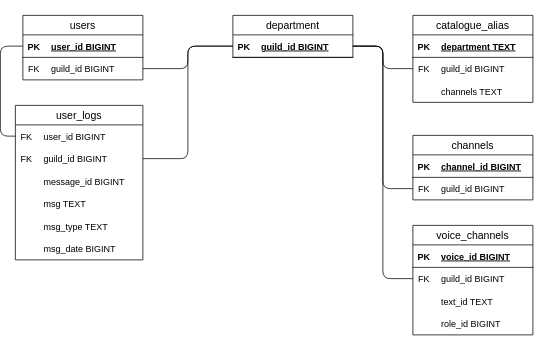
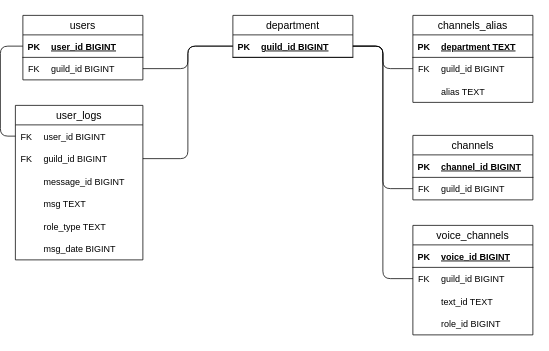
  <mxCell id="0" />
  <mxCell id="1" parent="0" />
  <mxCell id="2" value="department" style="swimlane;fontStyle=0;childLayout=stackLayout;horizontal=1;startSize=26;horizontalStack=0;resizeParent=1;resizeParentMax=0;resizeLast=0;collapsible=1;marginBottom=0;align=center;fontSize=14;" vertex="1" parent="1"><mxGeometry x="310" y="20" width="160" height="56" as="geometry" /></mxCell>
  <mxCell id="3" value="" style="shape=table;startSize=0;container=1;collapsible=1;childLayout=tableLayout;fixedRows=1;rowLines=0;fontStyle=0;align=center;resizeLast=1;strokeColor=none;fillColor=none;collapsible=0;" vertex="1" parent="2"><mxGeometry y="26" width="160" height="30" as="geometry" /></mxCell>
  <mxCell id="4" value="" style="shape=tableRow;horizontal=0;startSize=0;swimlaneHead=0;swimlaneBody=0;fillColor=none;collapsible=0;dropTarget=0;points=[[0,0.5],[1,0.5]];portConstraint=eastwest;top=0;left=0;right=0;bottom=1;" vertex="1" parent="3"><mxGeometry width="160" height="30" as="geometry" /></mxCell>
  <mxCell id="5" value="PK" style="shape=partialRectangle;connectable=0;fillColor=none;top=0;left=0;bottom=0;right=0;fontStyle=1;overflow=hidden;" vertex="1" parent="4"><mxGeometry width="30" height="30" as="geometry"><mxRectangle width="30" height="30" as="alternateBounds" /></mxGeometry></mxCell>
  <mxCell id="6" value="guild_id BIGINT" style="shape=partialRectangle;connectable=0;fillColor=none;top=0;left=0;bottom=0;right=0;align=left;spacingLeft=6;fontStyle=5;overflow=hidden;" vertex="1" parent="4"><mxGeometry x="30" width="130" height="30" as="geometry"><mxRectangle width="130" height="30" as="alternateBounds" /></mxGeometry></mxCell>
  <mxCell id="7" value="users" style="swimlane;fontStyle=0;childLayout=stackLayout;horizontal=1;startSize=26;horizontalStack=0;resizeParent=1;resizeParentMax=0;resizeLast=0;collapsible=1;marginBottom=0;align=center;fontSize=14;" vertex="1" parent="1"><mxGeometry x="30" y="20" width="160" height="86" as="geometry" /></mxCell>
  <mxCell id="8" value="" style="shape=table;startSize=0;container=1;collapsible=1;childLayout=tableLayout;fixedRows=1;rowLines=0;fontStyle=0;align=center;resizeLast=1;strokeColor=none;fillColor=none;collapsible=0;" vertex="1" parent="7"><mxGeometry y="26" width="160" height="60" as="geometry" /></mxCell>
  <mxCell id="9" value="" style="shape=tableRow;horizontal=0;startSize=0;swimlaneHead=0;swimlaneBody=0;fillColor=none;collapsible=0;dropTarget=0;points=[[0,0.5],[1,0.5]];portConstraint=eastwest;top=0;left=0;right=0;bottom=1;" vertex="1" parent="8"><mxGeometry width="160" height="30" as="geometry" /></mxCell>
  <mxCell id="10" value="PK" style="shape=partialRectangle;connectable=0;fillColor=none;top=0;left=0;bottom=0;right=0;fontStyle=1;overflow=hidden;" vertex="1" parent="9"><mxGeometry width="30" height="30" as="geometry"><mxRectangle width="30" height="30" as="alternateBounds" /></mxGeometry></mxCell>
  <mxCell id="11" value="user_id BIGINT" style="shape=partialRectangle;connectable=0;fillColor=none;top=0;left=0;bottom=0;right=0;align=left;spacingLeft=6;fontStyle=5;overflow=hidden;" vertex="1" parent="9"><mxGeometry x="30" width="130" height="30" as="geometry"><mxRectangle width="130" height="30" as="alternateBounds" /></mxGeometry></mxCell>
  <mxCell id="12" value="" style="shape=tableRow;horizontal=0;startSize=0;swimlaneHead=0;swimlaneBody=0;fillColor=none;collapsible=0;dropTarget=0;points=[[0,0.5],[1,0.5]];portConstraint=eastwest;top=0;left=0;right=0;bottom=0;" vertex="1" parent="8"><mxGeometry y="30" width="160" height="30" as="geometry" /></mxCell>
  <mxCell id="13" value="FK" style="shape=partialRectangle;connectable=0;fillColor=none;top=0;left=0;bottom=0;right=0;fontStyle=0;overflow=hidden;" vertex="1" parent="12"><mxGeometry width="30" height="30" as="geometry"><mxRectangle width="30" height="30" as="alternateBounds" /></mxGeometry></mxCell>
  <mxCell id="14" value="guild_id BIGINT" style="shape=partialRectangle;connectable=0;fillColor=none;top=0;left=0;bottom=0;right=0;align=left;spacingLeft=6;fontStyle=0;overflow=hidden;" vertex="1" parent="12"><mxGeometry x="30" width="130" height="30" as="geometry"><mxRectangle width="130" height="30" as="alternateBounds" /></mxGeometry></mxCell>
  <mxCell id="15" value="user_logs" style="swimlane;fontStyle=0;childLayout=stackLayout;horizontal=1;startSize=26;horizontalStack=0;resizeParent=1;resizeParentMax=0;resizeLast=0;collapsible=1;marginBottom=0;align=center;fontSize=14;" vertex="1" parent="1"><mxGeometry x="20" y="140" width="170" height="206" as="geometry" /></mxCell>
  <mxCell id="16" value="" style="shape=table;startSize=0;container=1;collapsible=1;childLayout=tableLayout;fixedRows=1;rowLines=0;fontStyle=0;align=center;resizeLast=1;strokeColor=none;fillColor=none;collapsible=0;" vertex="1" parent="15"><mxGeometry y="26" width="170" height="180" as="geometry" /></mxCell>
  <mxCell id="17" value="" style="shape=tableRow;horizontal=0;startSize=0;swimlaneHead=0;swimlaneBody=0;fillColor=none;collapsible=0;dropTarget=0;points=[[0,0.5],[1,0.5]];portConstraint=eastwest;top=0;left=0;right=0;bottom=0;" vertex="1" parent="16"><mxGeometry width="170" height="30" as="geometry" /></mxCell>
  <mxCell id="18" value="FK" style="shape=partialRectangle;connectable=0;fillColor=none;top=0;left=0;bottom=0;right=0;fontStyle=0;overflow=hidden;" vertex="1" parent="17"><mxGeometry width="30" height="30" as="geometry"><mxRectangle width="30" height="30" as="alternateBounds" /></mxGeometry></mxCell>
  <mxCell id="19" value="user_id BIGINT" style="shape=partialRectangle;connectable=0;fillColor=none;top=0;left=0;bottom=0;right=0;align=left;spacingLeft=6;fontStyle=0;overflow=hidden;" vertex="1" parent="17"><mxGeometry x="30" width="140" height="30" as="geometry"><mxRectangle width="140" height="30" as="alternateBounds" /></mxGeometry></mxCell>
  <mxCell id="20" value="" style="shape=tableRow;horizontal=0;startSize=0;swimlaneHead=0;swimlaneBody=0;fillColor=none;collapsible=0;dropTarget=0;points=[[0,0.5],[1,0.5]];portConstraint=eastwest;top=0;left=0;right=0;bottom=0;" vertex="1" parent="16"><mxGeometry y="30" width="170" height="30" as="geometry" /></mxCell>
  <mxCell id="21" value="FK" style="shape=partialRectangle;connectable=0;fillColor=none;top=0;left=0;bottom=0;right=0;fontStyle=0;overflow=hidden;" vertex="1" parent="20"><mxGeometry width="30" height="30" as="geometry"><mxRectangle width="30" height="30" as="alternateBounds" /></mxGeometry></mxCell>
  <mxCell id="22" value="guild_id BIGINT" style="shape=partialRectangle;connectable=0;fillColor=none;top=0;left=0;bottom=0;right=0;align=left;spacingLeft=6;fontStyle=0;overflow=hidden;" vertex="1" parent="20"><mxGeometry x="30" width="140" height="30" as="geometry"><mxRectangle width="140" height="30" as="alternateBounds" /></mxGeometry></mxCell>
  <mxCell id="23" value="" style="shape=tableRow;horizontal=0;startSize=0;swimlaneHead=0;swimlaneBody=0;fillColor=none;collapsible=0;dropTarget=0;points=[[0,0.5],[1,0.5]];portConstraint=eastwest;top=0;left=0;right=0;bottom=0;" vertex="1" parent="16"><mxGeometry y="60" width="170" height="30" as="geometry" /></mxCell>
  <mxCell id="24" value="" style="shape=partialRectangle;connectable=0;fillColor=none;top=0;left=0;bottom=0;right=0;editable=1;overflow=hidden;" vertex="1" parent="23"><mxGeometry width="30" height="30" as="geometry"><mxRectangle width="30" height="30" as="alternateBounds" /></mxGeometry></mxCell>
  <mxCell id="25" value="message_id BIGINT" style="shape=partialRectangle;connectable=0;fillColor=none;top=0;left=0;bottom=0;right=0;align=left;spacingLeft=6;overflow=hidden;" vertex="1" parent="23"><mxGeometry x="30" width="140" height="30" as="geometry"><mxRectangle width="140" height="30" as="alternateBounds" /></mxGeometry></mxCell>
  <mxCell id="26" value="" style="shape=tableRow;horizontal=0;startSize=0;swimlaneHead=0;swimlaneBody=0;fillColor=none;collapsible=0;dropTarget=0;points=[[0,0.5],[1,0.5]];portConstraint=eastwest;top=0;left=0;right=0;bottom=0;" vertex="1" parent="16"><mxGeometry y="90" width="170" height="30" as="geometry" /></mxCell>
  <mxCell id="27" value="" style="shape=partialRectangle;connectable=0;fillColor=none;top=0;left=0;bottom=0;right=0;editable=1;overflow=hidden;" vertex="1" parent="26"><mxGeometry width="30" height="30" as="geometry"><mxRectangle width="30" height="30" as="alternateBounds" /></mxGeometry></mxCell>
  <mxCell id="28" value="msg TEXT" style="shape=partialRectangle;connectable=0;fillColor=none;top=0;left=0;bottom=0;right=0;align=left;spacingLeft=6;overflow=hidden;" vertex="1" parent="26"><mxGeometry x="30" width="140" height="30" as="geometry"><mxRectangle width="140" height="30" as="alternateBounds" /></mxGeometry></mxCell>
  <mxCell id="29" value="" style="shape=tableRow;horizontal=0;startSize=0;swimlaneHead=0;swimlaneBody=0;fillColor=none;collapsible=0;dropTarget=0;points=[[0,0.5],[1,0.5]];portConstraint=eastwest;top=0;left=0;right=0;bottom=0;" vertex="1" parent="16"><mxGeometry y="120" width="170" height="30" as="geometry" /></mxCell>
  <mxCell id="30" value="" style="shape=partialRectangle;connectable=0;fillColor=none;top=0;left=0;bottom=0;right=0;editable=1;overflow=hidden;" vertex="1" parent="29"><mxGeometry width="30" height="30" as="geometry"><mxRectangle width="30" height="30" as="alternateBounds" /></mxGeometry></mxCell>
- <mxCell id="31" value="msg_type TEXT" style="shape=partialRectangle;connectable=0;fillColor=none;top=0;left=0;bottom=0;right=0;align=left;spacingLeft=6;overflow=hidden;" vertex="1" parent="29"><mxGeometry x="30" width="140" height="30" as="geometry"><mxRectangle width="140" height="30" as="alternateBounds" /></mxGeometry></mxCell>
+ <mxCell id="31" value="role_type TEXT" style="shape=partialRectangle;connectable=0;fillColor=none;top=0;left=0;bottom=0;right=0;align=left;spacingLeft=6;overflow=hidden;" vertex="1" parent="29"><mxGeometry x="30" width="140" height="30" as="geometry"><mxRectangle width="140" height="30" as="alternateBounds" /></mxGeometry></mxCell>
  <mxCell id="32" value="" style="shape=tableRow;horizontal=0;startSize=0;swimlaneHead=0;swimlaneBody=0;fillColor=none;collapsible=0;dropTarget=0;points=[[0,0.5],[1,0.5]];portConstraint=eastwest;top=0;left=0;right=0;bottom=0;" vertex="1" parent="16"><mxGeometry y="150" width="170" height="30" as="geometry" /></mxCell>
  <mxCell id="33" value="" style="shape=partialRectangle;connectable=0;fillColor=none;top=0;left=0;bottom=0;right=0;editable=1;overflow=hidden;" vertex="1" parent="32"><mxGeometry width="30" height="30" as="geometry"><mxRectangle width="30" height="30" as="alternateBounds" /></mxGeometry></mxCell>
  <mxCell id="34" value="msg_date BIGINT" style="shape=partialRectangle;connectable=0;fillColor=none;top=0;left=0;bottom=0;right=0;align=left;spacingLeft=6;overflow=hidden;" vertex="1" parent="32"><mxGeometry x="30" width="140" height="30" as="geometry"><mxRectangle width="140" height="30" as="alternateBounds" /></mxGeometry></mxCell>
- <mxCell id="35" value="catalogue_alias" style="swimlane;fontStyle=0;childLayout=stackLayout;horizontal=1;startSize=26;horizontalStack=0;resizeParent=1;resizeParentMax=0;resizeLast=0;collapsible=1;marginBottom=0;align=center;fontSize=14;" vertex="1" parent="1"><mxGeometry x="550" y="20" width="160" height="116" as="geometry" /></mxCell>
+ <mxCell id="35" value="channels_alias" style="swimlane;fontStyle=0;childLayout=stackLayout;horizontal=1;startSize=26;horizontalStack=0;resizeParent=1;resizeParentMax=0;resizeLast=0;collapsible=1;marginBottom=0;align=center;fontSize=14;" vertex="1" parent="1"><mxGeometry x="550" y="20" width="160" height="116" as="geometry" /></mxCell>
  <mxCell id="36" value="" style="shape=table;startSize=0;container=1;collapsible=1;childLayout=tableLayout;fixedRows=1;rowLines=0;fontStyle=0;align=center;resizeLast=1;strokeColor=none;fillColor=none;collapsible=0;" vertex="1" parent="35"><mxGeometry y="26" width="160" height="90" as="geometry" /></mxCell>
  <mxCell id="37" value="" style="shape=tableRow;horizontal=0;startSize=0;swimlaneHead=0;swimlaneBody=0;fillColor=none;collapsible=0;dropTarget=0;points=[[0,0.5],[1,0.5]];portConstraint=eastwest;top=0;left=0;right=0;bottom=1;" vertex="1" parent="36"><mxGeometry width="160" height="30" as="geometry" /></mxCell>
  <mxCell id="38" value="PK" style="shape=partialRectangle;connectable=0;fillColor=none;top=0;left=0;bottom=0;right=0;fontStyle=1;overflow=hidden;" vertex="1" parent="37"><mxGeometry width="30" height="30" as="geometry"><mxRectangle width="30" height="30" as="alternateBounds" /></mxGeometry></mxCell>
  <mxCell id="39" value="department TEXT" style="shape=partialRectangle;connectable=0;fillColor=none;top=0;left=0;bottom=0;right=0;align=left;spacingLeft=6;fontStyle=5;overflow=hidden;" vertex="1" parent="37"><mxGeometry x="30" width="130" height="30" as="geometry"><mxRectangle width="130" height="30" as="alternateBounds" /></mxGeometry></mxCell>
  <mxCell id="40" value="" style="shape=tableRow;horizontal=0;startSize=0;swimlaneHead=0;swimlaneBody=0;fillColor=none;collapsible=0;dropTarget=0;points=[[0,0.5],[1,0.5]];portConstraint=eastwest;top=0;left=0;right=0;bottom=0;" vertex="1" parent="36"><mxGeometry y="30" width="160" height="30" as="geometry" /></mxCell>
  <mxCell id="41" value="FK" style="shape=partialRectangle;connectable=0;fillColor=none;top=0;left=0;bottom=0;right=0;fontStyle=0;overflow=hidden;" vertex="1" parent="40"><mxGeometry width="30" height="30" as="geometry"><mxRectangle width="30" height="30" as="alternateBounds" /></mxGeometry></mxCell>
  <mxCell id="42" value="guild_id BIGINT" style="shape=partialRectangle;connectable=0;fillColor=none;top=0;left=0;bottom=0;right=0;align=left;spacingLeft=6;fontStyle=0;overflow=hidden;" vertex="1" parent="40"><mxGeometry x="30" width="130" height="30" as="geometry"><mxRectangle width="130" height="30" as="alternateBounds" /></mxGeometry></mxCell>
  <mxCell id="43" value="" style="shape=tableRow;horizontal=0;startSize=0;swimlaneHead=0;swimlaneBody=0;fillColor=none;collapsible=0;dropTarget=0;points=[[0,0.5],[1,0.5]];portConstraint=eastwest;top=0;left=0;right=0;bottom=0;" vertex="1" parent="36"><mxGeometry y="60" width="160" height="30" as="geometry" /></mxCell>
  <mxCell id="44" value="" style="shape=partialRectangle;connectable=0;fillColor=none;top=0;left=0;bottom=0;right=0;editable=1;overflow=hidden;" vertex="1" parent="43"><mxGeometry width="30" height="30" as="geometry"><mxRectangle width="30" height="30" as="alternateBounds" /></mxGeometry></mxCell>
- <mxCell id="45" value="channels TEXT" style="shape=partialRectangle;connectable=0;fillColor=none;top=0;left=0;bottom=0;right=0;align=left;spacingLeft=6;overflow=hidden;" vertex="1" parent="43"><mxGeometry x="30" width="130" height="30" as="geometry"><mxRectangle width="130" height="30" as="alternateBounds" /></mxGeometry></mxCell>
+ <mxCell id="45" value="alias TEXT" style="shape=partialRectangle;connectable=0;fillColor=none;top=0;left=0;bottom=0;right=0;align=left;spacingLeft=6;overflow=hidden;" vertex="1" parent="43"><mxGeometry x="30" width="130" height="30" as="geometry"><mxRectangle width="130" height="30" as="alternateBounds" /></mxGeometry></mxCell>
  <mxCell id="46" value="channels" style="swimlane;fontStyle=0;childLayout=stackLayout;horizontal=1;startSize=26;horizontalStack=0;resizeParent=1;resizeParentMax=0;resizeLast=0;collapsible=1;marginBottom=0;align=center;fontSize=14;" vertex="1" parent="1"><mxGeometry x="550" y="180" width="160" height="86" as="geometry" /></mxCell>
  <mxCell id="47" value="" style="shape=table;startSize=0;container=1;collapsible=1;childLayout=tableLayout;fixedRows=1;rowLines=0;fontStyle=0;align=center;resizeLast=1;strokeColor=none;fillColor=none;collapsible=0;" vertex="1" parent="46"><mxGeometry y="26" width="160" height="60" as="geometry" /></mxCell>
  <mxCell id="48" value="" style="shape=tableRow;horizontal=0;startSize=0;swimlaneHead=0;swimlaneBody=0;fillColor=none;collapsible=0;dropTarget=0;points=[[0,0.5],[1,0.5]];portConstraint=eastwest;top=0;left=0;right=0;bottom=1;" vertex="1" parent="47"><mxGeometry width="160" height="30" as="geometry" /></mxCell>
  <mxCell id="49" value="PK" style="shape=partialRectangle;connectable=0;fillColor=none;top=0;left=0;bottom=0;right=0;fontStyle=1;overflow=hidden;" vertex="1" parent="48"><mxGeometry width="30" height="30" as="geometry"><mxRectangle width="30" height="30" as="alternateBounds" /></mxGeometry></mxCell>
  <mxCell id="50" value="channel_id BIGINT" style="shape=partialRectangle;connectable=0;fillColor=none;top=0;left=0;bottom=0;right=0;align=left;spacingLeft=6;fontStyle=5;overflow=hidden;" vertex="1" parent="48"><mxGeometry x="30" width="130" height="30" as="geometry"><mxRectangle width="130" height="30" as="alternateBounds" /></mxGeometry></mxCell>
  <mxCell id="51" value="" style="shape=tableRow;horizontal=0;startSize=0;swimlaneHead=0;swimlaneBody=0;fillColor=none;collapsible=0;dropTarget=0;points=[[0,0.5],[1,0.5]];portConstraint=eastwest;top=0;left=0;right=0;bottom=0;" vertex="1" parent="47"><mxGeometry y="30" width="160" height="30" as="geometry" /></mxCell>
  <mxCell id="52" value="FK" style="shape=partialRectangle;connectable=0;fillColor=none;top=0;left=0;bottom=0;right=0;fontStyle=0;overflow=hidden;" vertex="1" parent="51"><mxGeometry width="30" height="30" as="geometry"><mxRectangle width="30" height="30" as="alternateBounds" /></mxGeometry></mxCell>
  <mxCell id="53" value="guild_id BIGINT" style="shape=partialRectangle;connectable=0;fillColor=none;top=0;left=0;bottom=0;right=0;align=left;spacingLeft=6;fontStyle=0;overflow=hidden;" vertex="1" parent="51"><mxGeometry x="30" width="130" height="30" as="geometry"><mxRectangle width="130" height="30" as="alternateBounds" /></mxGeometry></mxCell>
  <mxCell id="54" value="voice_channels" style="swimlane;fontStyle=0;childLayout=stackLayout;horizontal=1;startSize=26;horizontalStack=0;resizeParent=1;resizeParentMax=0;resizeLast=0;collapsible=1;marginBottom=0;align=center;fontSize=14;" vertex="1" parent="1"><mxGeometry x="550" y="300" width="160" height="146" as="geometry" /></mxCell>
  <mxCell id="55" value="" style="shape=table;startSize=0;container=1;collapsible=1;childLayout=tableLayout;fixedRows=1;rowLines=0;fontStyle=0;align=center;resizeLast=1;strokeColor=none;fillColor=none;collapsible=0;" vertex="1" parent="54"><mxGeometry y="26" width="160" height="120" as="geometry" /></mxCell>
  <mxCell id="56" value="" style="shape=tableRow;horizontal=0;startSize=0;swimlaneHead=0;swimlaneBody=0;fillColor=none;collapsible=0;dropTarget=0;points=[[0,0.5],[1,0.5]];portConstraint=eastwest;top=0;left=0;right=0;bottom=1;" vertex="1" parent="55"><mxGeometry width="160" height="30" as="geometry" /></mxCell>
  <mxCell id="57" value="PK" style="shape=partialRectangle;connectable=0;fillColor=none;top=0;left=0;bottom=0;right=0;fontStyle=1;overflow=hidden;" vertex="1" parent="56"><mxGeometry width="30" height="30" as="geometry"><mxRectangle width="30" height="30" as="alternateBounds" /></mxGeometry></mxCell>
  <mxCell id="58" value="voice_id BIGINT" style="shape=partialRectangle;connectable=0;fillColor=none;top=0;left=0;bottom=0;right=0;align=left;spacingLeft=6;fontStyle=5;overflow=hidden;" vertex="1" parent="56"><mxGeometry x="30" width="130" height="30" as="geometry"><mxRectangle width="130" height="30" as="alternateBounds" /></mxGeometry></mxCell>
  <mxCell id="59" value="" style="shape=tableRow;horizontal=0;startSize=0;swimlaneHead=0;swimlaneBody=0;fillColor=none;collapsible=0;dropTarget=0;points=[[0,0.5],[1,0.5]];portConstraint=eastwest;top=0;left=0;right=0;bottom=0;" vertex="1" parent="55"><mxGeometry y="30" width="160" height="30" as="geometry" /></mxCell>
  <mxCell id="60" value="FK" style="shape=partialRectangle;connectable=0;fillColor=none;top=0;left=0;bottom=0;right=0;fontStyle=0;overflow=hidden;" vertex="1" parent="59"><mxGeometry width="30" height="30" as="geometry"><mxRectangle width="30" height="30" as="alternateBounds" /></mxGeometry></mxCell>
  <mxCell id="61" value="guild_id BIGINT" style="shape=partialRectangle;connectable=0;fillColor=none;top=0;left=0;bottom=0;right=0;align=left;spacingLeft=6;fontStyle=0;overflow=hidden;" vertex="1" parent="59"><mxGeometry x="30" width="130" height="30" as="geometry"><mxRectangle width="130" height="30" as="alternateBounds" /></mxGeometry></mxCell>
  <mxCell id="62" value="" style="shape=tableRow;horizontal=0;startSize=0;swimlaneHead=0;swimlaneBody=0;fillColor=none;collapsible=0;dropTarget=0;points=[[0,0.5],[1,0.5]];portConstraint=eastwest;top=0;left=0;right=0;bottom=0;" vertex="1" parent="55"><mxGeometry y="60" width="160" height="30" as="geometry" /></mxCell>
  <mxCell id="63" value="" style="shape=partialRectangle;connectable=0;fillColor=none;top=0;left=0;bottom=0;right=0;editable=1;overflow=hidden;" vertex="1" parent="62"><mxGeometry width="30" height="30" as="geometry"><mxRectangle width="30" height="30" as="alternateBounds" /></mxGeometry></mxCell>
  <mxCell id="64" value="text_id TEXT" style="shape=partialRectangle;connectable=0;fillColor=none;top=0;left=0;bottom=0;right=0;align=left;spacingLeft=6;overflow=hidden;" vertex="1" parent="62"><mxGeometry x="30" width="130" height="30" as="geometry"><mxRectangle width="130" height="30" as="alternateBounds" /></mxGeometry></mxCell>
  <mxCell id="65" value="" style="shape=tableRow;horizontal=0;startSize=0;swimlaneHead=0;swimlaneBody=0;fillColor=none;collapsible=0;dropTarget=0;points=[[0,0.5],[1,0.5]];portConstraint=eastwest;top=0;left=0;right=0;bottom=0;" vertex="1" parent="55"><mxGeometry y="90" width="160" height="30" as="geometry" /></mxCell>
  <mxCell id="66" value="" style="shape=partialRectangle;connectable=0;fillColor=none;top=0;left=0;bottom=0;right=0;editable=1;overflow=hidden;" vertex="1" parent="65"><mxGeometry width="30" height="30" as="geometry"><mxRectangle width="30" height="30" as="alternateBounds" /></mxGeometry></mxCell>
  <mxCell id="67" value="role_id BIGINT" style="shape=partialRectangle;connectable=0;fillColor=none;top=0;left=0;bottom=0;right=0;align=left;spacingLeft=6;overflow=hidden;" vertex="1" parent="65"><mxGeometry x="30" width="130" height="30" as="geometry"><mxRectangle width="130" height="30" as="alternateBounds" /></mxGeometry></mxCell>
  <mxCell id="68" style="edgeStyle=orthogonalEdgeStyle;rounded=1;orthogonalLoop=1;jettySize=auto;html=1;exitX=1;exitY=0.5;exitDx=0;exitDy=0;entryX=0;entryY=0.5;entryDx=0;entryDy=0;endArrow=none;endFill=0;" edge="1" parent="1" source="12" target="4"><mxGeometry relative="1" as="geometry" /></mxCell>
  <mxCell id="69" style="edgeStyle=orthogonalEdgeStyle;rounded=1;orthogonalLoop=1;jettySize=auto;html=1;exitX=1;exitY=0.5;exitDx=0;exitDy=0;entryX=0;entryY=0.5;entryDx=0;entryDy=0;endArrow=none;endFill=0;" edge="1" parent="1" source="20" target="4"><mxGeometry relative="1" as="geometry" /></mxCell>
  <mxCell id="70" style="edgeStyle=orthogonalEdgeStyle;rounded=1;orthogonalLoop=1;jettySize=auto;html=1;exitX=0;exitY=0.5;exitDx=0;exitDy=0;entryX=1;entryY=0.5;entryDx=0;entryDy=0;endArrow=none;endFill=0;" edge="1" parent="1" source="40" target="4"><mxGeometry relative="1" as="geometry" /></mxCell>
  <mxCell id="71" style="edgeStyle=orthogonalEdgeStyle;rounded=1;orthogonalLoop=1;jettySize=auto;html=1;exitX=0;exitY=0.5;exitDx=0;exitDy=0;entryX=1;entryY=0.5;entryDx=0;entryDy=0;endArrow=none;endFill=0;" edge="1" parent="1" source="51" target="4"><mxGeometry relative="1" as="geometry" /></mxCell>
  <mxCell id="72" style="edgeStyle=orthogonalEdgeStyle;rounded=1;orthogonalLoop=1;jettySize=auto;html=1;exitX=0;exitY=0.5;exitDx=0;exitDy=0;entryX=1;entryY=0.5;entryDx=0;entryDy=0;endArrow=none;endFill=0;" edge="1" parent="1" source="59" target="4"><mxGeometry relative="1" as="geometry" /></mxCell>
  <mxCell id="73" style="edgeStyle=orthogonalEdgeStyle;rounded=1;orthogonalLoop=1;jettySize=auto;html=1;exitX=0;exitY=0.5;exitDx=0;exitDy=0;entryX=0;entryY=0.5;entryDx=0;entryDy=0;endArrow=none;endFill=0;" edge="1" parent="1" source="9" target="17"><mxGeometry relative="1" as="geometry" /></mxCell>
